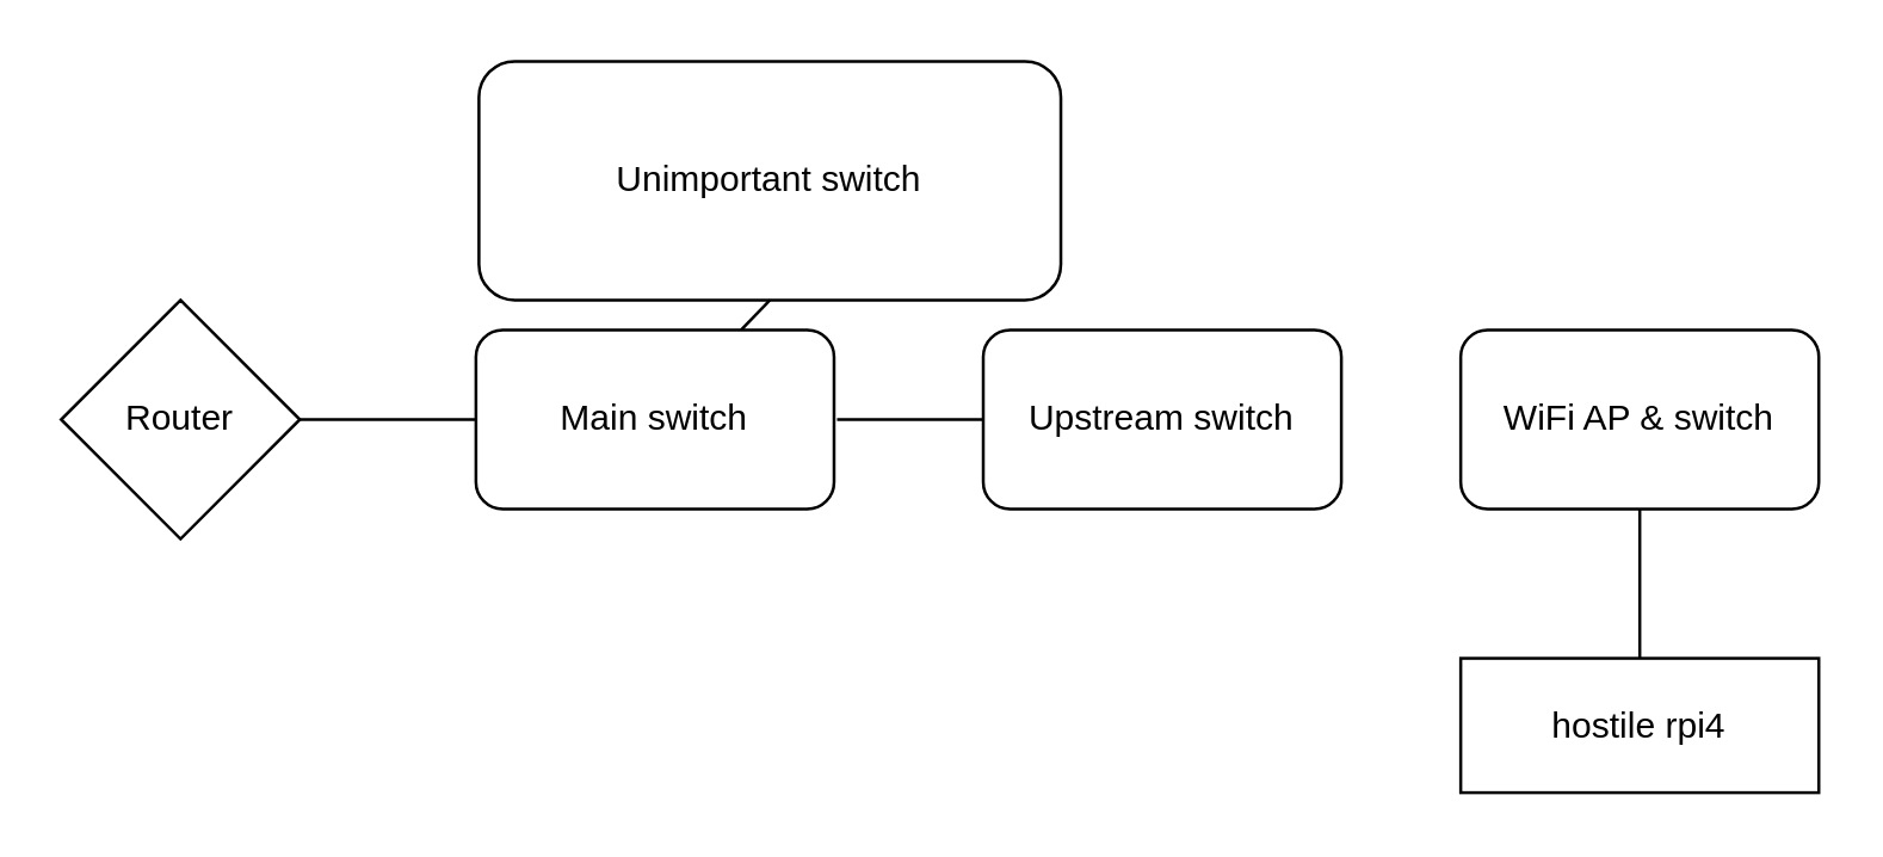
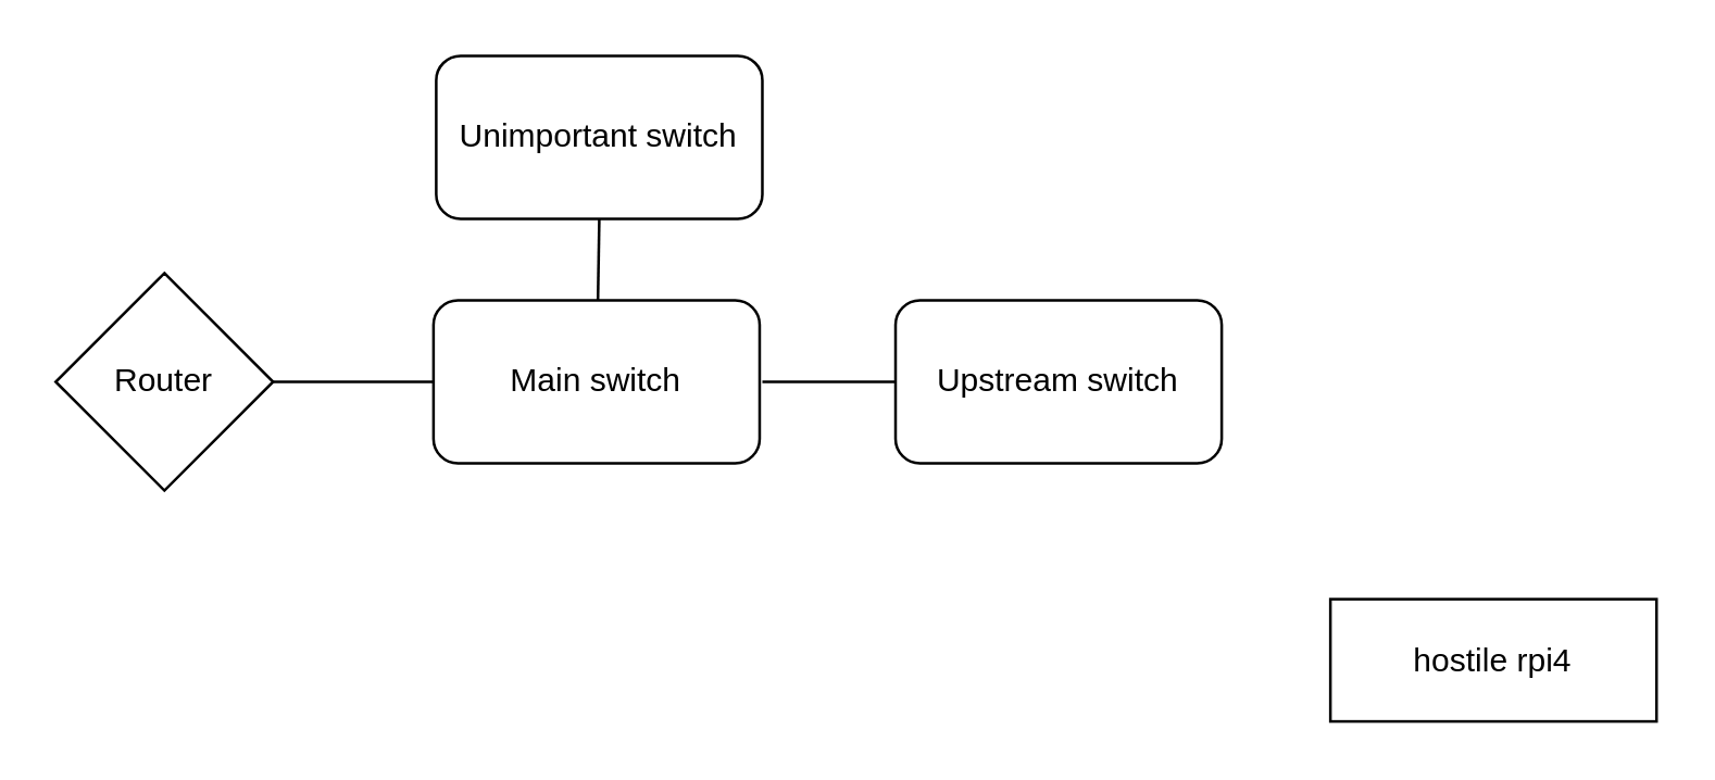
  <mxCell id="0" />
  <mxCell id="1" parent="0" />
- <mxCell id="2" value="WiFi AP &amp;amp; switch" style="rounded=1;whiteSpace=wrap;html=1;" vertex="1" parent="1"><mxGeometry x="489" y="110" width="120" height="60" as="geometry" /></mxCell>
  <mxCell id="3" value="Upstream switch" style="rounded=1;whiteSpace=wrap;html=1;" vertex="1" parent="1"><mxGeometry x="329" y="110" width="120" height="60" as="geometry" /></mxCell>
  <mxCell id="4" value="Main switch" style="rounded=1;whiteSpace=wrap;html=1;" vertex="1" parent="1"><mxGeometry x="159" y="110" width="120" height="60" as="geometry" /></mxCell>
  <mxCell id="5" value="hostile rpi4" style="rounded=0;whiteSpace=wrap;html=1;" vertex="1" parent="1"><mxGeometry x="489" y="220" width="120" height="45" as="geometry" /></mxCell>
  <mxCell id="6" value="Router" style="rhombus;whiteSpace=wrap;html=1;" vertex="1" parent="1"><mxGeometry x="20" y="100" width="80" height="80" as="geometry" /></mxCell>
  <mxCell id="7" value="" style="endArrow=none;html=1;rounded=0;exitX=1;exitY=0.5;exitDx=0;exitDy=0;entryX=0;entryY=0.5;entryDx=0;entryDy=0;" edge="1" parent="1" source="6" target="4"><mxGeometry width="50" height="50" relative="1" as="geometry"><mxPoint x="360" y="170" as="sourcePoint" /><mxPoint x="410" y="120" as="targetPoint" /></mxGeometry></mxCell>
  <mxCell id="8" value="" style="endArrow=none;html=1;rounded=0;entryX=0;entryY=0.5;entryDx=0;entryDy=0;" edge="1" parent="1" target="3"><mxGeometry width="50" height="50" relative="1" as="geometry"><mxPoint x="280" y="140" as="sourcePoint" /><mxPoint x="169" y="150" as="targetPoint" /></mxGeometry></mxCell>
- <mxCell id="9" value="" style="endArrow=none;html=1;rounded=0;entryX=0.5;entryY=0;entryDx=0;entryDy=0;exitX=0.5;exitY=1;exitDx=0;exitDy=0;" edge="1" parent="1" source="2" target="5"><mxGeometry width="50" height="50" relative="1" as="geometry"><mxPoint x="300" y="160" as="sourcePoint" /><mxPoint x="349" y="160" as="targetPoint" /></mxGeometry></mxCell>
- <mxCell id="10" value="Unimportant switch" style="rounded=1;whiteSpace=wrap;html=1;" vertex="1" parent="1"><mxGeometry x="160" y="20" width="195" height="80" as="geometry" /></mxCell>
+ <mxCell id="10" value="Unimportant switch" style="rounded=1;whiteSpace=wrap;html=1;" vertex="1" parent="1"><mxGeometry x="160" y="20" width="120" height="60" as="geometry" /></mxCell>
  <mxCell id="11" value="" style="endArrow=none;html=1;rounded=0;entryX=0.5;entryY=1;entryDx=0;entryDy=0;" edge="1" parent="1" source="4" target="10"><mxGeometry width="50" height="50" relative="1" as="geometry"><mxPoint x="110" y="150" as="sourcePoint" /><mxPoint x="169" y="150" as="targetPoint" /></mxGeometry></mxCell>
